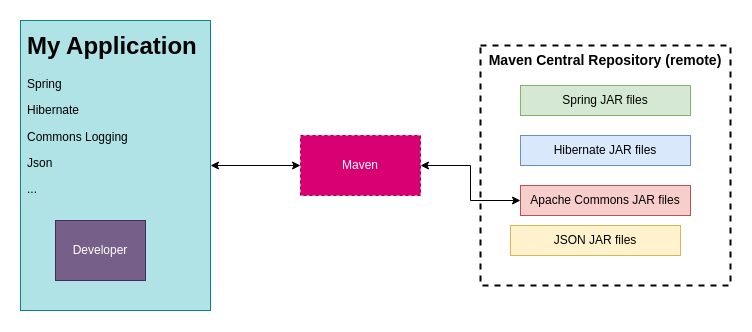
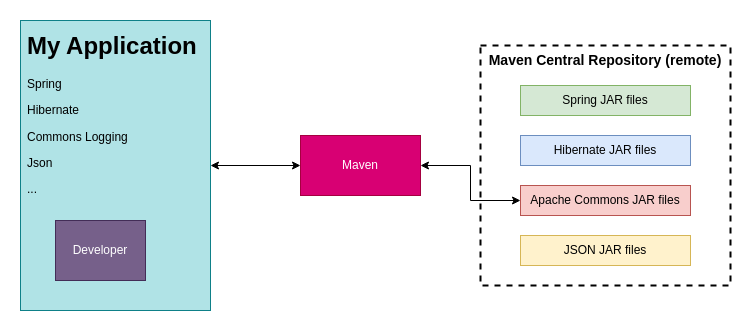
  <mxCell id="0" />
  <mxCell id="1" parent="0" />
  <mxCell id="2" value="Maven Central Repository (remote)" style="rounded=0;whiteSpace=wrap;html=1;verticalAlign=top;fontStyle=1;fontSize=14;strokeWidth=2;dashed=1;" vertex="1" parent="1"><mxGeometry x="480" y="45" width="250" height="240" as="geometry" /></mxCell>
  <mxCell id="3" style="edgeStyle=orthogonalEdgeStyle;rounded=0;orthogonalLoop=1;jettySize=auto;html=1;entryX=0;entryY=0.5;entryDx=0;entryDy=0;startArrow=classic;startFill=1;" edge="1" parent="1" source="4" target="12"><mxGeometry relative="1" as="geometry"><mxPoint x="300" y="165" as="targetPoint" /></mxGeometry></mxCell>
  <mxCell id="4" value="" style="rounded=0;whiteSpace=wrap;html=1;fillColor=#b0e3e6;strokeColor=#0e8088;" vertex="1" parent="1"><mxGeometry x="20" y="20" width="190" height="290" as="geometry" /></mxCell>
  <mxCell id="5" value="&lt;h1 style=&quot;margin-top: 0px;&quot;&gt;My Application&lt;/h1&gt;&lt;p&gt;Spring&lt;/p&gt;&lt;p&gt;Hibernate&lt;/p&gt;&lt;p&gt;Commons Logging&lt;/p&gt;&lt;p&gt;Json&lt;/p&gt;&lt;p&gt;...&lt;/p&gt;" style="text;html=1;whiteSpace=wrap;overflow=hidden;rounded=0;" vertex="1" parent="1"><mxGeometry x="25" y="25" width="180" height="180" as="geometry" /></mxCell>
  <mxCell id="6" value="Spring JAR files" style="rounded=0;whiteSpace=wrap;html=1;fillColor=#d5e8d4;strokeColor=#82b366;" vertex="1" parent="1"><mxGeometry x="520" y="85" width="170" height="30" as="geometry" /></mxCell>
  <mxCell id="7" value="Hibernate JAR files" style="rounded=0;whiteSpace=wrap;html=1;fillColor=#dae8fc;strokeColor=#6c8ebf;" vertex="1" parent="1"><mxGeometry x="520" y="135" width="170" height="30" as="geometry" /></mxCell>
  <mxCell id="8" value="Apache Commons JAR files" style="rounded=0;whiteSpace=wrap;html=1;fillColor=#f8cecc;strokeColor=#b85450;" vertex="1" parent="1"><mxGeometry x="520" y="185" width="170" height="30" as="geometry" /></mxCell>
- <mxCell id="9" value="JSON JAR files" style="rounded=0;whiteSpace=wrap;html=1;fillColor=#fff2cc;strokeColor=#d6b656;" vertex="1" parent="1"><mxGeometry x="510" y="225" width="170" height="30" as="geometry" /></mxCell>
+ <mxCell id="9" value="JSON JAR files" style="rounded=0;whiteSpace=wrap;html=1;fillColor=#fff2cc;strokeColor=#d6b656;" vertex="1" parent="1"><mxGeometry x="520" y="235" width="170" height="30" as="geometry" /></mxCell>
  <mxCell id="10" value="Developer" style="rounded=0;whiteSpace=wrap;html=1;fillColor=#76608a;fontColor=#ffffff;strokeColor=#432D57;" vertex="1" parent="1"><mxGeometry x="55" y="220" width="90" height="60" as="geometry" /></mxCell>
  <mxCell id="11" style="edgeStyle=orthogonalEdgeStyle;rounded=0;orthogonalLoop=1;jettySize=auto;html=1;startArrow=classic;startFill=1;" edge="1" parent="1" source="12" target="8"><mxGeometry relative="1" as="geometry" /></mxCell>
- <mxCell id="12" value="Maven" style="rounded=0;whiteSpace=wrap;html=1;fillColor=#d80073;strokeColor=#A50040;fontColor=#ffffff;dashed=1;" vertex="1" parent="1"><mxGeometry x="300" y="135" width="120" height="60" as="geometry" /></mxCell>
+ <mxCell id="12" value="Maven" style="rounded=0;whiteSpace=wrap;html=1;fillColor=#d80073;strokeColor=#A50040;fontColor=#ffffff;" vertex="1" parent="1"><mxGeometry x="300" y="135" width="120" height="60" as="geometry" /></mxCell>
